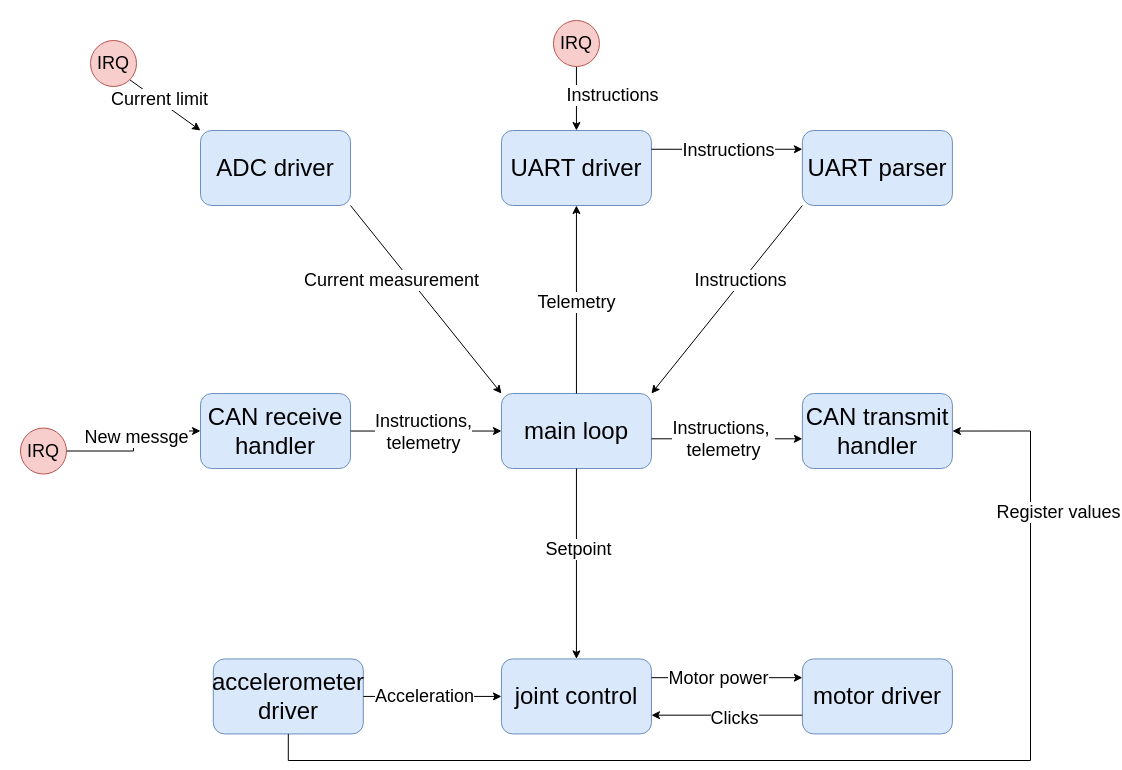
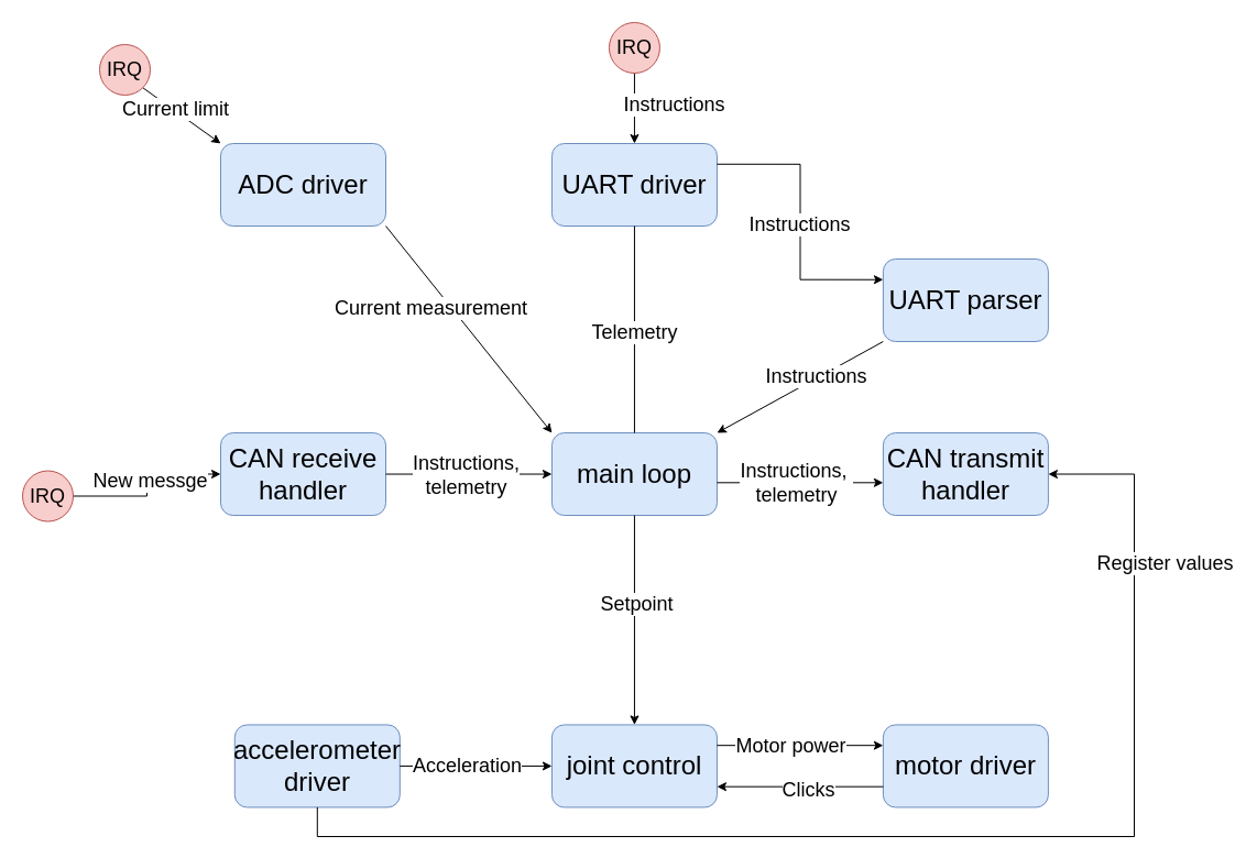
  <mxCell id="0" />
  <mxCell id="1" parent="0" />
  <mxCell id="2" value="" style="edgeStyle=orthogonalEdgeStyle;rounded=0;orthogonalLoop=1;jettySize=auto;html=1;" parent="1" source="4" target="20" edge="1"><mxGeometry relative="1" as="geometry" /></mxCell>
  <mxCell id="3" value="Instructions" style="edgeLabel;html=1;align=center;verticalAlign=middle;resizable=0;points=[];fontSize=18;" parent="2" vertex="1" connectable="0"><mxGeometry x="-0.333" y="-4" relative="1" as="geometry"><mxPoint x="40" y="7" as="offset" /></mxGeometry></mxCell>
  <mxCell id="4" value="IRQ" style="ellipse;whiteSpace=wrap;html=1;aspect=fixed;fillColor=#f8cecc;strokeColor=#b85450;fontSize=18;" parent="1" vertex="1"><mxGeometry x="552.95" y="20" width="46" height="46" as="geometry" /></mxCell>
  <mxCell id="5" value="" style="edgeStyle=orthogonalEdgeStyle;rounded=0;orthogonalLoop=1;jettySize=auto;html=1;" parent="1" source="7" target="14" edge="1"><mxGeometry relative="1" as="geometry" /></mxCell>
  <mxCell id="6" value="New messge" style="edgeLabel;html=1;align=center;verticalAlign=middle;resizable=0;points=[];fontSize=18;" parent="5" vertex="1" connectable="0"><mxGeometry x="0.049" y="-2" relative="1" as="geometry"><mxPoint as="offset" /></mxGeometry></mxCell>
  <mxCell id="7" value="IRQ" style="ellipse;whiteSpace=wrap;html=1;aspect=fixed;fillColor=#f8cecc;strokeColor=#b85450;fontSize=18;" parent="1" vertex="1"><mxGeometry x="20" y="427.54" width="46" height="46" as="geometry" /></mxCell>
  <mxCell id="8" style="rounded=0;orthogonalLoop=1;jettySize=auto;html=1;exitX=1;exitY=1;exitDx=0;exitDy=0;entryX=0;entryY=0;entryDx=0;entryDy=0;" parent="1" source="10" target="13" edge="1"><mxGeometry relative="1" as="geometry" /></mxCell>
  <mxCell id="9" value="Current limit" style="edgeLabel;html=1;align=center;verticalAlign=middle;resizable=0;points=[];fontSize=18;" parent="8" vertex="1" connectable="0"><mxGeometry x="-0.199" y="2" relative="1" as="geometry"><mxPoint as="offset" /></mxGeometry></mxCell>
  <mxCell id="10" value="IRQ" style="ellipse;whiteSpace=wrap;html=1;aspect=fixed;fillColor=#f8cecc;strokeColor=#b85450;fontSize=18;" parent="1" vertex="1"><mxGeometry x="90" y="40" width="46" height="46" as="geometry" /></mxCell>
  <mxCell id="11" value="" style="group" vertex="1" connectable="0" parent="1"><mxGeometry x="200" y="130" width="794" height="616.5" as="geometry" /></mxCell>
  <mxCell id="12" value="&lt;font style=&quot;font-size: 24px;&quot;&gt;main&lt;/font&gt; loop" style="rounded=1;whiteSpace=wrap;html=1;fillColor=#dae8fc;strokeColor=#6c8ebf;fontSize=24;imageWidth=24;" parent="11" vertex="1"><mxGeometry x="300.952" y="263.04" width="150" height="75" as="geometry" /></mxCell>
  <mxCell id="13" value="ADC driver" style="rounded=1;whiteSpace=wrap;html=1;fillColor=#dae8fc;strokeColor=#6c8ebf;fontSize=24;imageWidth=24;" parent="11" vertex="1"><mxGeometry width="150" height="75" as="geometry" /></mxCell>
  <mxCell id="14" value="CAN receive handler" style="rounded=1;whiteSpace=wrap;html=1;fillColor=#dae8fc;strokeColor=#6c8ebf;fontSize=24;imageWidth=24;" parent="11" vertex="1"><mxGeometry y="263.04" width="150" height="75" as="geometry" /></mxCell>
  <mxCell id="15" value="accelerometer driver" style="rounded=1;whiteSpace=wrap;html=1;fillColor=#dae8fc;strokeColor=#6c8ebf;fontSize=24;imageWidth=24;" parent="11" vertex="1"><mxGeometry x="12.806" y="528.429" width="150" height="75" as="geometry" /></mxCell>
  <mxCell id="16" value="joint control" style="rounded=1;whiteSpace=wrap;html=1;fillColor=#dae8fc;strokeColor=#6c8ebf;fontSize=24;imageWidth=24;" parent="11" vertex="1"><mxGeometry x="300.952" y="528.429" width="150" height="75" as="geometry" /></mxCell>
  <mxCell id="17" value="motor driver" style="rounded=1;whiteSpace=wrap;html=1;fillColor=#dae8fc;strokeColor=#6c8ebf;fontSize=24;imageWidth=24;" parent="11" vertex="1"><mxGeometry x="601.903" y="528.429" width="150" height="75" as="geometry" /></mxCell>
  <mxCell id="18" value="CAN transmit handler" style="rounded=1;whiteSpace=wrap;html=1;fillColor=#dae8fc;strokeColor=#6c8ebf;fontSize=24;imageWidth=24;" parent="11" vertex="1"><mxGeometry x="601.903" y="263.04" width="150" height="75" as="geometry" /></mxCell>
- <mxCell id="19" value="UART parser" style="rounded=1;whiteSpace=wrap;html=1;fillColor=#dae8fc;strokeColor=#6c8ebf;fontSize=24;imageWidth=24;" parent="11" vertex="1"><mxGeometry x="601.903" width="150" height="75" as="geometry" /></mxCell>
+ <mxCell id="19" value="UART parser" style="rounded=1;whiteSpace=wrap;html=1;fillColor=#dae8fc;strokeColor=#6c8ebf;fontSize=24;imageWidth=24;" parent="11" vertex="1"><mxGeometry x="601.903" y="105" width="150" height="75" as="geometry" /></mxCell>
  <mxCell id="20" value="UART driver" style="rounded=1;whiteSpace=wrap;html=1;fillColor=#dae8fc;strokeColor=#6c8ebf;fontSize=24;imageWidth=24;" parent="11" vertex="1"><mxGeometry x="300.952" width="150" height="75" as="geometry" /></mxCell>
  <mxCell id="21" style="rounded=0;orthogonalLoop=1;jettySize=auto;html=1;exitX=1;exitY=1;exitDx=0;exitDy=0;entryX=0;entryY=0;entryDx=0;entryDy=0;" parent="11" source="13" target="12" edge="1"><mxGeometry relative="1" as="geometry" /></mxCell>
  <mxCell id="22" value="&lt;font style=&quot;font-size: 18px;&quot;&gt;Current measurement&lt;/font&gt;" style="edgeLabel;html=1;align=center;verticalAlign=middle;resizable=0;points=[];" vertex="1" connectable="0" parent="21"><mxGeometry x="0.079" y="1" relative="1" as="geometry"><mxPoint x="-42" y="-26" as="offset" /></mxGeometry></mxCell>
  <mxCell id="23" value="" style="edgeStyle=orthogonalEdgeStyle;rounded=0;orthogonalLoop=1;jettySize=auto;html=1;" parent="11" source="14" target="12" edge="1"><mxGeometry relative="1" as="geometry" /></mxCell>
  <mxCell id="24" value="&lt;div style=&quot;font-size: 18px;&quot;&gt;Instructions,&lt;/div&gt;&lt;div style=&quot;font-size: 18px;&quot;&gt;telemetry&lt;br style=&quot;font-size: 18px;&quot;&gt;&lt;/div&gt;" style="edgeLabel;html=1;align=center;verticalAlign=middle;resizable=0;points=[];fontSize=18;" parent="23" vertex="1" connectable="0"><mxGeometry x="-0.049" y="-1" relative="1" as="geometry"><mxPoint as="offset" /></mxGeometry></mxCell>
  <mxCell id="25" style="edgeStyle=orthogonalEdgeStyle;rounded=0;orthogonalLoop=1;jettySize=auto;html=1;exitX=1;exitY=0.5;exitDx=0;exitDy=0;entryX=0;entryY=0.5;entryDx=0;entryDy=0;" parent="11" source="15" target="16" edge="1"><mxGeometry relative="1" as="geometry" /></mxCell>
  <mxCell id="26" value="Acceleration" style="edgeLabel;html=1;align=center;verticalAlign=middle;resizable=0;points=[];fontSize=18;" parent="25" vertex="1" connectable="0"><mxGeometry x="-0.124" relative="1" as="geometry"><mxPoint as="offset" /></mxGeometry></mxCell>
  <mxCell id="27" style="edgeStyle=orthogonalEdgeStyle;rounded=0;orthogonalLoop=1;jettySize=auto;html=1;exitX=0.5;exitY=1;exitDx=0;exitDy=0;entryX=0.5;entryY=0;entryDx=0;entryDy=0;" parent="11" source="12" target="16" edge="1"><mxGeometry relative="1" as="geometry" /></mxCell>
  <mxCell id="28" value="Setpoint" style="edgeLabel;html=1;align=center;verticalAlign=middle;resizable=0;points=[];fontSize=18;" parent="27" vertex="1" connectable="0"><mxGeometry x="-0.164" y="2" relative="1" as="geometry"><mxPoint as="offset" /></mxGeometry></mxCell>
  <mxCell id="29" style="edgeStyle=orthogonalEdgeStyle;rounded=0;orthogonalLoop=1;jettySize=auto;html=1;exitX=1;exitY=0.25;exitDx=0;exitDy=0;entryX=0;entryY=0.25;entryDx=0;entryDy=0;" parent="11" source="16" target="17" edge="1"><mxGeometry relative="1" as="geometry" /></mxCell>
  <mxCell id="30" value="Motor power" style="edgeLabel;html=1;align=center;verticalAlign=middle;resizable=0;points=[];fontSize=18;" parent="29" vertex="1" connectable="0"><mxGeometry x="-0.113" relative="1" as="geometry"><mxPoint as="offset" /></mxGeometry></mxCell>
  <mxCell id="31" style="edgeStyle=orthogonalEdgeStyle;rounded=0;orthogonalLoop=1;jettySize=auto;html=1;exitX=0;exitY=0.75;exitDx=0;exitDy=0;entryX=1;entryY=0.75;entryDx=0;entryDy=0;" parent="11" source="17" target="16" edge="1"><mxGeometry relative="1" as="geometry" /></mxCell>
  <mxCell id="32" value="Clicks" style="edgeLabel;html=1;align=center;verticalAlign=middle;resizable=0;points=[];fontSize=18;" parent="31" vertex="1" connectable="0"><mxGeometry x="-0.098" y="3" relative="1" as="geometry"><mxPoint as="offset" /></mxGeometry></mxCell>
  <mxCell id="33" style="edgeStyle=orthogonalEdgeStyle;rounded=0;orthogonalLoop=1;jettySize=auto;html=1;exitX=0.5;exitY=1;exitDx=0;exitDy=0;entryX=1;entryY=0.5;entryDx=0;entryDy=0;" parent="11" source="15" target="18" edge="1"><mxGeometry relative="1" as="geometry"><Array as="points"><mxPoint x="88" y="630" /><mxPoint x="830" y="630" /><mxPoint x="830" y="301" /></Array></mxGeometry></mxCell>
  <mxCell id="34" value="Register values" style="edgeLabel;html=1;align=center;verticalAlign=middle;resizable=0;points=[];fontSize=18;" parent="33" vertex="1" connectable="0"><mxGeometry x="-0.361" y="1" relative="1" as="geometry"><mxPoint x="420" y="-248" as="offset" /></mxGeometry></mxCell>
  <mxCell id="35" value="" style="edgeStyle=orthogonalEdgeStyle;rounded=0;orthogonalLoop=1;jettySize=auto;html=1;" parent="11" source="12" target="18" edge="1"><mxGeometry relative="1" as="geometry"><Array as="points"><mxPoint x="557.081" y="308.25" /><mxPoint x="557.081" y="308.25" /></Array></mxGeometry></mxCell>
  <mxCell id="36" value="&lt;div style=&quot;font-size: 18px;&quot;&gt;Instructions,&amp;nbsp;&lt;/div&gt;&lt;div style=&quot;font-size: 18px;&quot;&gt;telemetry&lt;/div&gt;" style="edgeLabel;html=1;align=center;verticalAlign=middle;resizable=0;points=[];fontSize=18;" parent="35" vertex="1" connectable="0"><mxGeometry x="-0.049" relative="1" as="geometry"><mxPoint as="offset" /></mxGeometry></mxCell>
  <mxCell id="37" style="rounded=0;orthogonalLoop=1;jettySize=auto;html=1;exitX=0;exitY=1;exitDx=0;exitDy=0;entryX=1;entryY=0;entryDx=0;entryDy=0;" parent="11" source="19" target="12" edge="1"><mxGeometry relative="1" as="geometry" /></mxCell>
  <mxCell id="38" value="Instructions" style="edgeLabel;html=1;align=center;verticalAlign=middle;resizable=0;points=[];fontSize=18;" parent="37" vertex="1" connectable="0"><mxGeometry x="-0.199" y="-2" relative="1" as="geometry"><mxPoint as="offset" /></mxGeometry></mxCell>
- <mxCell id="39" style="edgeStyle=orthogonalEdgeStyle;rounded=0;orthogonalLoop=1;jettySize=auto;html=1;exitX=0.5;exitY=0;exitDx=0;exitDy=0;entryX=0.5;entryY=1;entryDx=0;entryDy=0;" parent="11" source="12" target="20" edge="1"><mxGeometry relative="1" as="geometry" /></mxCell>
+ <mxCell id="39" style="edgeStyle=orthogonalEdgeStyle;rounded=0;orthogonalLoop=1;jettySize=auto;html=1;exitX=0.5;exitY=0;exitDx=0;exitDy=0;entryX=0.5;entryY=1;entryDx=0;entryDy=0;endArrow=none;" parent="11" source="12" target="20" edge="1"><mxGeometry relative="1" as="geometry" /></mxCell>
  <mxCell id="40" value="Telemetry" style="edgeLabel;html=1;align=center;verticalAlign=middle;resizable=0;points=[];fontSize=18;" parent="39" vertex="1" connectable="0"><mxGeometry x="-0.025" relative="1" as="geometry"><mxPoint as="offset" /></mxGeometry></mxCell>
  <mxCell id="41" style="edgeStyle=orthogonalEdgeStyle;rounded=0;orthogonalLoop=1;jettySize=auto;html=1;exitX=1;exitY=0.25;exitDx=0;exitDy=0;entryX=0;entryY=0.25;entryDx=0;entryDy=0;" parent="11" source="20" target="19" edge="1"><mxGeometry relative="1" as="geometry" /></mxCell>
  <mxCell id="42" value="Instructions" style="edgeLabel;html=1;align=center;verticalAlign=middle;resizable=0;points=[];fontSize=18;" parent="41" vertex="1" connectable="0"><mxGeometry x="0.017" y="-1" relative="1" as="geometry"><mxPoint as="offset" /></mxGeometry></mxCell>
